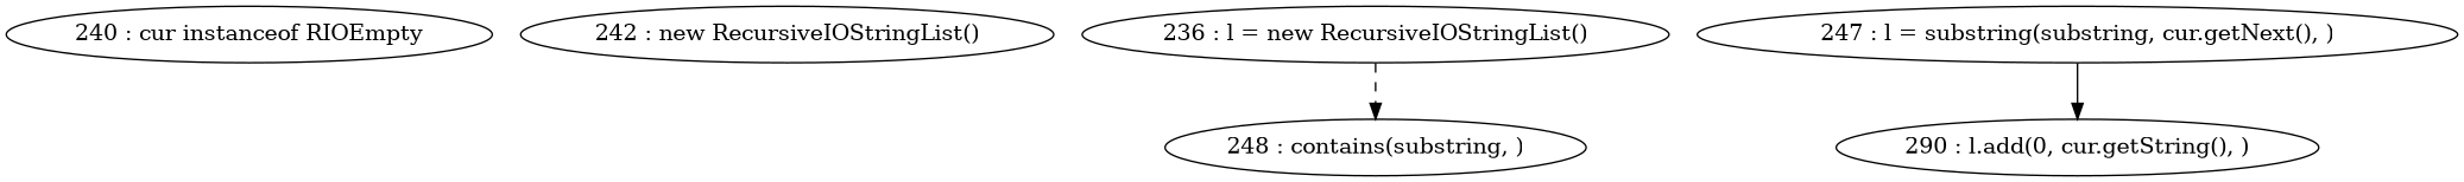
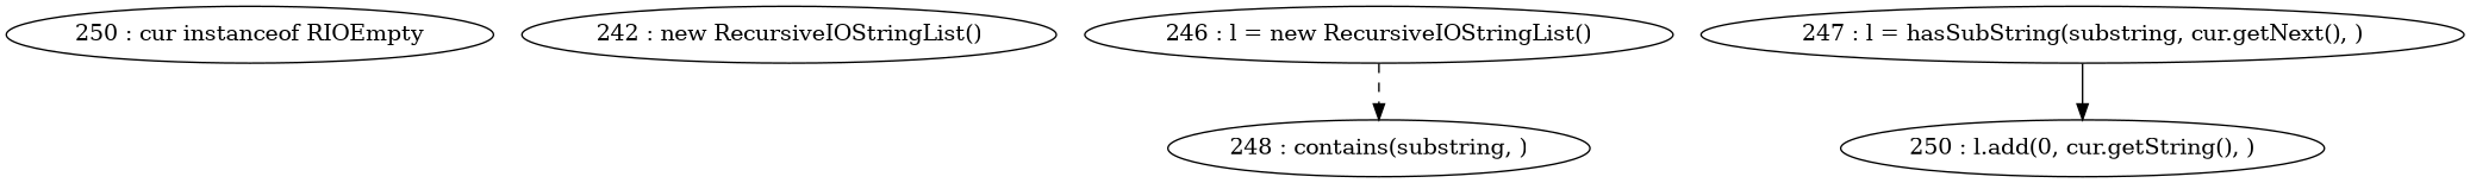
  digraph {
-   "240 : cur instanceof RIOEmpty"
+   "240 : cur instanceof RIOEmpty" [label="250 : cur instanceof RIOEmpty"]
    "242 : new RecursiveIOStringList()"
-   "246 : l = new RecursiveIOStringList()" [label="236 : l = new RecursiveIOStringList()"]
+   "246 : l = new RecursiveIOStringList()"
    "248 : contains(substring, )"
-   "247 : l = hasSubString(substring, cur.getNext(), )" [label="247 : l = substring(substring, cur.getNext(), )"]
-   "250 : l.add(0, cur.getString(), )" [label="290 : l.add(0, cur.getString(), )"]
+   "247 : l = hasSubString(substring, cur.getNext(), )"
+   "250 : l.add(0, cur.getString(), )"
    "246 : l = new RecursiveIOStringList()" -> "248 : contains(substring, )" [style=dashed]
    "247 : l = hasSubString(substring, cur.getNext(), )" -> "250 : l.add(0, cur.getString(), )"
  }
